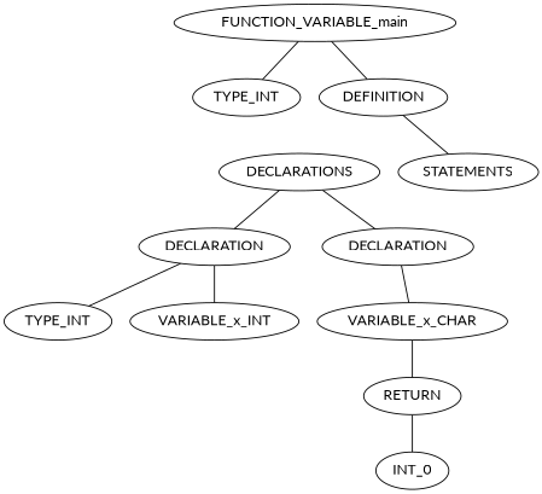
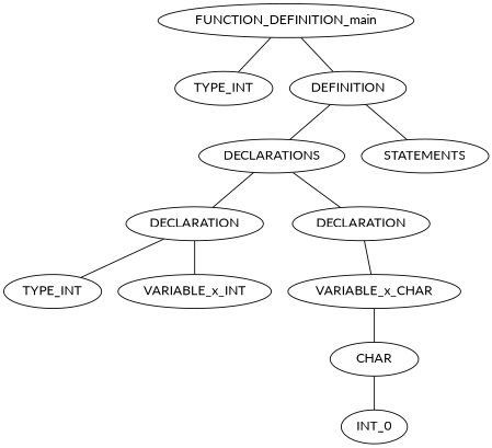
  graph {
    fontname=Lato
    node [fontname=Lato]
    edge [fontname=Lato]
-   n1 [label=FUNCTION_VARIABLE_main]
+   n1 [label=FUNCTION_DEFINITION_main]
    n2 [label=TYPE_INT]
    n3 [label=DEFINITION]
    n4 [label=DECLARATIONS]
    n5 [label=STATEMENTS]
    n6 [label=DECLARATION]
    n7 [label=DECLARATION]
    n8 [label=TYPE_INT]
    n9 [label=VARIABLE_x_INT]
    n10 [label=VARIABLE_x_CHAR]
-   n11 [label=RETURN]
+   n11 [label=CHAR]
    n12 [label=INT_0]
    n1 -- n2
    n1 -- n3
+   n3 -- n4
    n3 -- n5
    n4 -- n6
    n4 -- n7
    n6 -- n8
    n6 -- n9
    n7 -- n10
    n10 -- n11
    n11 -- n12
  }
